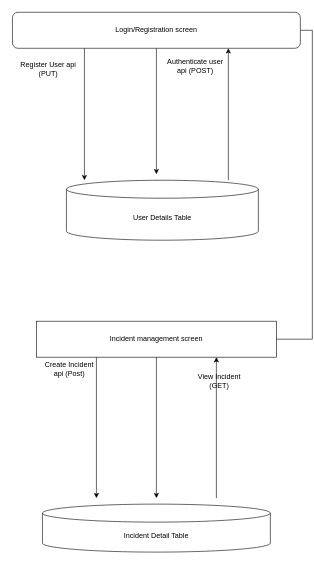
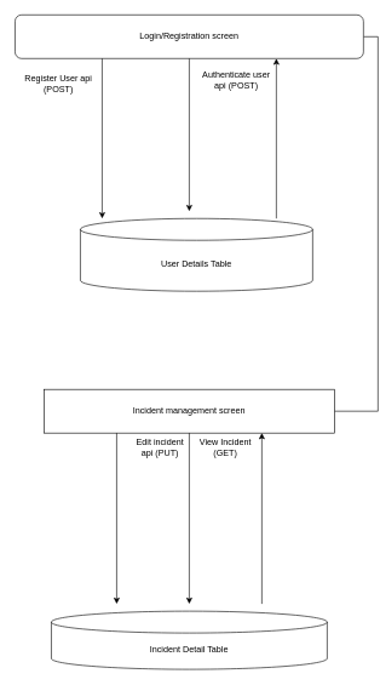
  <mxCell id="0" />
  <mxCell id="1" parent="0" />
  <mxCell id="2" style="edgeStyle=orthogonalEdgeStyle;rounded=0;orthogonalLoop=1;jettySize=auto;html=1;exitX=1;exitY=0.5;exitDx=0;exitDy=0;entryX=1;entryY=0.5;entryDx=0;entryDy=0;endArrow=none;" parent="1" source="3" target="8" edge="1"><mxGeometry relative="1" as="geometry" /></mxCell>
  <mxCell id="3" value="Login/Registration screen" style="rounded=1;whiteSpace=wrap;html=1;" parent="1" vertex="1"><mxGeometry x="20" y="20" width="480" height="60" as="geometry" /></mxCell>
  <mxCell id="4" value="" style="endArrow=classic;html=1;rounded=0;exitX=0.25;exitY=1;exitDx=0;exitDy=0;" parent="1" source="3" edge="1"><mxGeometry width="50" height="50" relative="1" as="geometry"><mxPoint x="60" y="180" as="sourcePoint" /><mxPoint x="140" y="300" as="targetPoint" /><Array as="points"><mxPoint x="140" y="300" /></Array></mxGeometry></mxCell>
- <mxCell id="5" value="Register User api (PUT)" style="text;html=1;align=center;verticalAlign=middle;whiteSpace=wrap;rounded=0;" parent="1" vertex="1"><mxGeometry x="30" y="90" width="100" height="50" as="geometry" /></mxCell>
+ <mxCell id="5" value="Register User api (POST)" style="text;html=1;align=center;verticalAlign=middle;whiteSpace=wrap;rounded=0;" parent="1" vertex="1"><mxGeometry x="30" y="90" width="100" height="50" as="geometry" /></mxCell>
  <mxCell id="6" value="User Details Table" style="shape=cylinder3;whiteSpace=wrap;html=1;boundedLbl=1;backgroundOutline=1;size=15;" parent="1" vertex="1"><mxGeometry x="110" y="300" width="320" height="100" as="geometry" /></mxCell>
  <mxCell id="7" value="Authenticate user api (POST)" style="text;html=1;align=center;verticalAlign=middle;whiteSpace=wrap;rounded=0;" parent="1" vertex="1"><mxGeometry x="270" y="80" width="110" height="60" as="geometry" /></mxCell>
  <mxCell id="8" value="Incident management screen" style="rounded=0;whiteSpace=wrap;html=1;" parent="1" vertex="1"><mxGeometry x="60" y="535" width="400" height="60" as="geometry" /></mxCell>
  <mxCell id="9" value="" style="endArrow=classic;html=1;rounded=0;entryX=0.75;entryY=1;entryDx=0;entryDy=0;" parent="1" target="3" edge="1"><mxGeometry width="50" height="50" relative="1" as="geometry"><mxPoint x="380" y="300" as="sourcePoint" /><mxPoint x="260" y="280" as="targetPoint" /></mxGeometry></mxCell>
  <mxCell id="10" value="" style="endArrow=classic;html=1;rounded=0;exitX=0.5;exitY=1;exitDx=0;exitDy=0;" parent="1" source="3" edge="1"><mxGeometry width="50" height="50" relative="1" as="geometry"><mxPoint x="210" y="230" as="sourcePoint" /><mxPoint x="260" y="290" as="targetPoint" /></mxGeometry></mxCell>
  <mxCell id="11" value="Incident Detail Table" style="shape=cylinder3;whiteSpace=wrap;html=1;boundedLbl=1;backgroundOutline=1;size=15;" parent="1" vertex="1"><mxGeometry x="70" y="840" width="380" height="80" as="geometry" /></mxCell>
  <mxCell id="12" value="" style="endArrow=classic;html=1;rounded=0;exitX=0.25;exitY=1;exitDx=0;exitDy=0;" parent="1" source="8" edge="1"><mxGeometry width="50" height="50" relative="1" as="geometry"><mxPoint x="210" y="630" as="sourcePoint" /><mxPoint x="160" y="830" as="targetPoint" /></mxGeometry></mxCell>
- <mxCell id="13" value="Create Incident api (Post)" style="text;html=1;align=center;verticalAlign=middle;whiteSpace=wrap;rounded=0;" parent="1" vertex="1"><mxGeometry x="70" y="600" width="90" height="30" as="geometry" /></mxCell>
  <mxCell id="14" value="" style="endArrow=classic;html=1;rounded=0;exitX=0.5;exitY=1;exitDx=0;exitDy=0;" parent="1" source="8" edge="1"><mxGeometry width="50" height="50" relative="1" as="geometry"><mxPoint x="380" y="790" as="sourcePoint" /><mxPoint x="260" y="830" as="targetPoint" /></mxGeometry></mxCell>
+ <mxCell id="15" value="Edit incident api (PUT)" style="text;html=1;align=center;verticalAlign=middle;whiteSpace=wrap;rounded=0;" parent="1" vertex="1"><mxGeometry x="180" y="600" width="80" height="30" as="geometry" /></mxCell>
  <mxCell id="16" value="" style="endArrow=classic;html=1;rounded=0;entryX=0.75;entryY=1;entryDx=0;entryDy=0;" parent="1" target="8" edge="1"><mxGeometry width="50" height="50" relative="1" as="geometry"><mxPoint x="360" y="830" as="sourcePoint" /><mxPoint x="450" y="650" as="targetPoint" /></mxGeometry></mxCell>
- <mxCell id="17" value="View Incident (GET)" style="text;html=1;align=center;verticalAlign=middle;whiteSpace=wrap;rounded=0;" parent="1" vertex="1"><mxGeometry x="325" y="620" width="80" height="30" as="geometry" /></mxCell>
+ <mxCell id="17" value="View Incident (GET)" style="text;html=1;align=center;verticalAlign=middle;whiteSpace=wrap;rounded=0;" parent="1" vertex="1"><mxGeometry x="270" y="600" width="80" height="30" as="geometry" /></mxCell>
